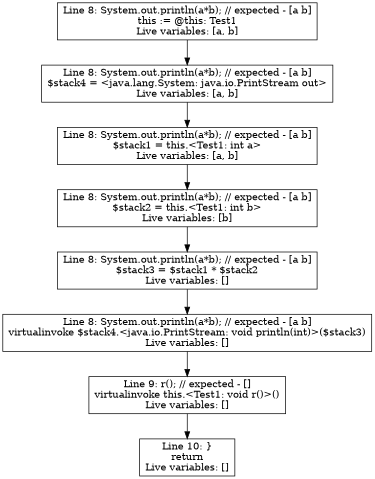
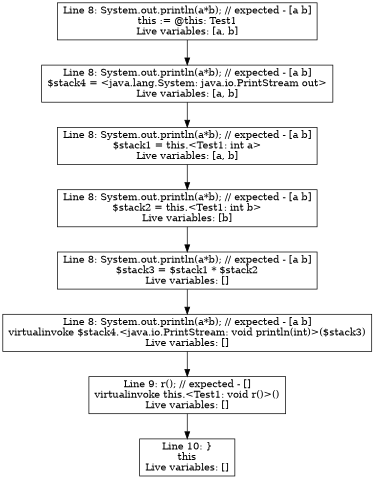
  digraph {
    node [shape=rectangle]
    n1 [label="Line 8: System.out.println(a*b); // expected - [a b]\nthis := @this: Test1\nLive variables: [a, b]"]
    n2 [label="Line 8: System.out.println(a*b); // expected - [a b]\n$stack4 = <java.lang.System: java.io.PrintStream out>\nLive variables: [a, b]"]
    n3 [label="Line 8: System.out.println(a*b); // expected - [a b]\n$stack1 = this.<Test1: int a>\nLive variables: [a, b]"]
    n4 [label="Line 8: System.out.println(a*b); // expected - [a b]\n$stack2 = this.<Test1: int b>\nLive variables: [b]"]
    n5 [label="Line 8: System.out.println(a*b); // expected - [a b]\n$stack3 = $stack1 * $stack2\nLive variables: []"]
    n6 [label="Line 8: System.out.println(a*b); // expected - [a b]\nvirtualinvoke $stack4.<java.io.PrintStream: void println(int)>($stack3)\nLive variables: []"]
    n7 [label="Line 9: r(); // expected - []\nvirtualinvoke this.<Test1: void r()>()\nLive variables: []"]
-   n8 [label="Line 10: }\nreturn\nLive variables: []"]
+   n8 [label="Line 10: }\nthis\nLive variables: []"]
    n1 -> n2
    n2 -> n3
    n3 -> n4
    n4 -> n5
    n5 -> n6
    n6 -> n7
    n7 -> n8
  }
